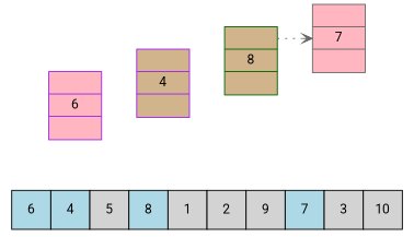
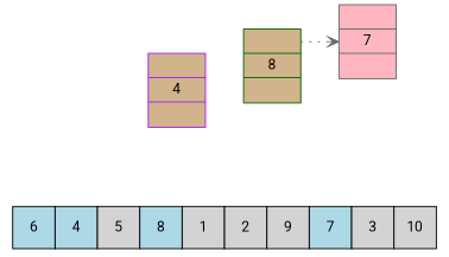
  digraph {
    label=<<table border="0" cellspacing="0">         <tr>         <td port="arr0" width="40" height="40" bgcolor="lightblue" border="1">6</td>         <td port="arr1" width="40" height="40" bgcolor="lightblue" border="1">4</td>         <td port="arr2" width="40" height="40" bgcolor="lightgray" border="1">5</td>         <td port="arr3" width="40" height="40" bgcolor="lightblue" border="1">8</td>         <td port="arr4" width="40" height="40" bgcolor="lightgray" border="1">1</td>         <td port="arr5" width="40" height="40" bgcolor="lightgray" border="1">2</td>         <td port="arr6" width="40" height="40" bgcolor="lightgray" border="1">9</td>         <td port="arr7" width="40" height="40" bgcolor="lightblue" border="1">7</td>         <td port="arr8" width="40" height="40" bgcolor="lightgray" border="1">3</td>         <td port="arr9" width="40" height="40" bgcolor="lightgray" border="1">10</td>         </tr>         </table>>
    shape=none
    rankdir=LR
    fontname=Roboto
    node [shape=record style=filled fillcolor=lightpink color=purple fontname=Roboto]
    edge [style=invis tailport=l fontname=Roboto]
-   n1 [label="<l> | <v> 6 | <r>"]
    n2 [label="<l> | <v> 4 | <r>" fillcolor=tan]
    n3 [label="<l> | <v> 8 | <r>" fillcolor=tan color=darkgreen]
    n4 [label="<l> | <v> 7 | <r>" color=gray40]
-   n1 -> n2
    n2 -> n3
    n3 -> n4 [color=gray40 style=dotted arrowhead=vee]
  }
